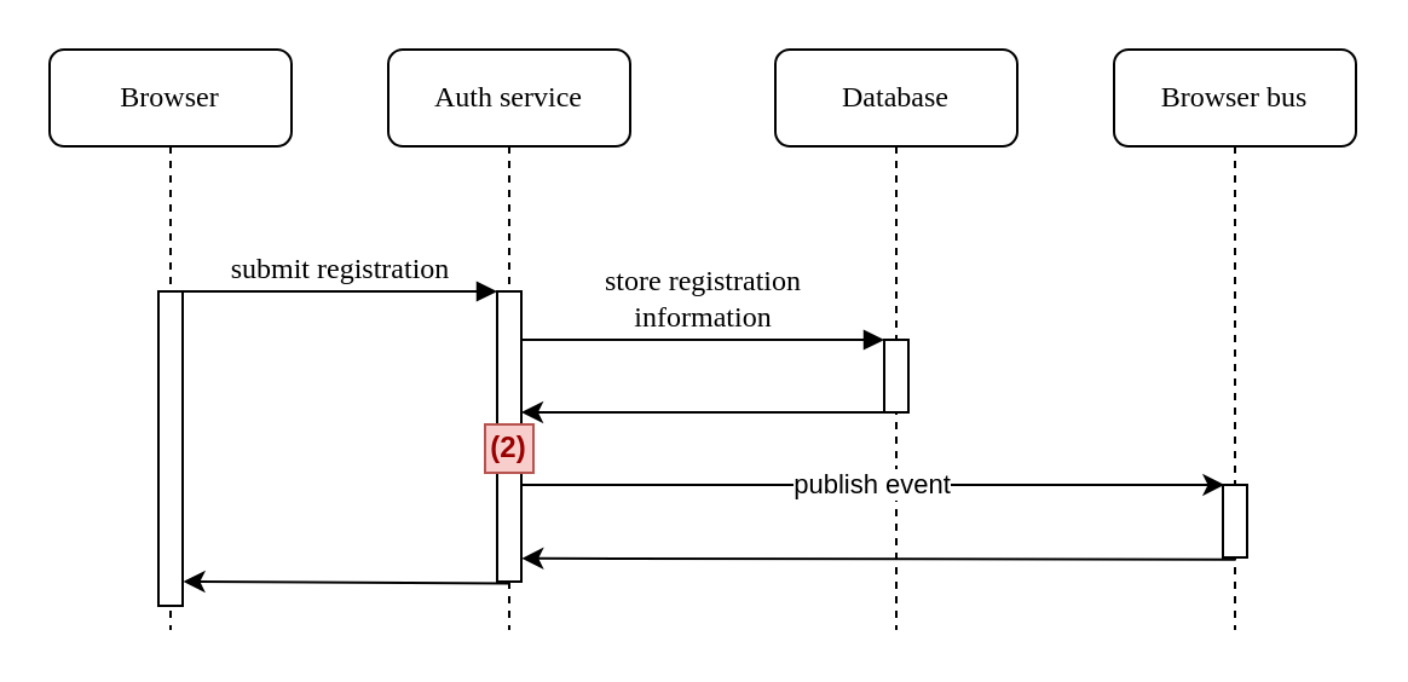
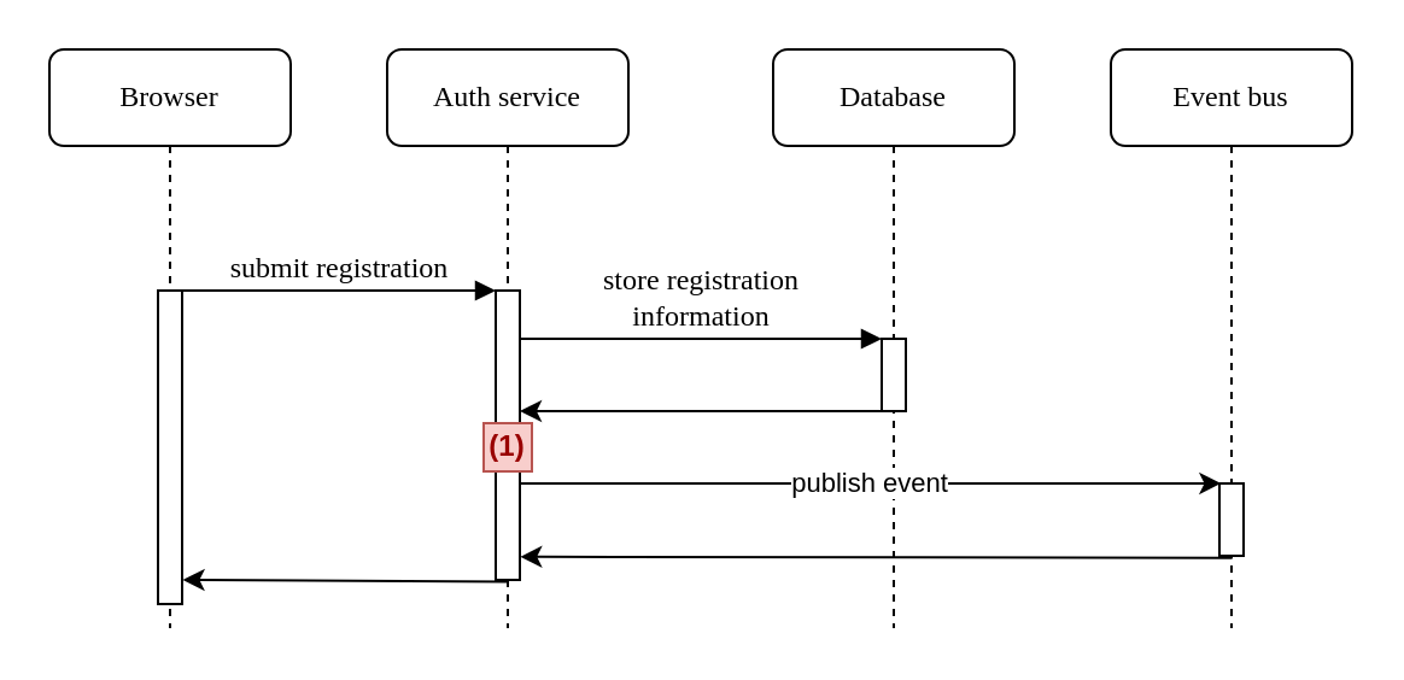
  <mxCell id="0" />
  <mxCell id="1" parent="0" />
  <mxCell id="2" value="Auth service" style="shape=umlLifeline;perimeter=lifelinePerimeter;whiteSpace=wrap;html=1;container=1;collapsible=0;recursiveResize=0;outlineConnect=0;rounded=1;shadow=0;comic=0;labelBackgroundColor=none;strokeWidth=1;fontFamily=Verdana;fontSize=12;align=center;" parent="1" vertex="1"><mxGeometry x="160" y="20" width="100" height="240" as="geometry" /></mxCell>
  <mxCell id="3" value="" style="html=1;points=[];perimeter=orthogonalPerimeter;rounded=0;shadow=0;comic=0;labelBackgroundColor=none;strokeWidth=1;fontFamily=Verdana;fontSize=12;align=center;" parent="2" vertex="1"><mxGeometry x="45" y="100" width="10" height="120" as="geometry" /></mxCell>
- <mxCell id="4" value="&lt;font color=&quot;#990000&quot;&gt;(2)&lt;/font&gt;" style="text;html=1;strokeColor=#b85450;fillColor=#f8cecc;align=center;verticalAlign=middle;whiteSpace=wrap;rounded=0;fontStyle=1" vertex="1" parent="2"><mxGeometry x="40" y="155" width="20" height="20" as="geometry" /></mxCell>
+ <mxCell id="4" value="&lt;font color=&quot;#990000&quot;&gt;(1)&lt;/font&gt;" style="text;html=1;strokeColor=#b85450;fillColor=#f8cecc;align=center;verticalAlign=middle;whiteSpace=wrap;rounded=0;fontStyle=1" vertex="1" parent="2"><mxGeometry x="40" y="155" width="20" height="20" as="geometry" /></mxCell>
  <mxCell id="5" value="Database" style="shape=umlLifeline;perimeter=lifelinePerimeter;whiteSpace=wrap;html=1;container=1;collapsible=0;recursiveResize=0;outlineConnect=0;rounded=1;shadow=0;comic=0;labelBackgroundColor=none;strokeWidth=1;fontFamily=Verdana;fontSize=12;align=center;" parent="1" vertex="1"><mxGeometry x="320" y="20" width="100" height="240" as="geometry" /></mxCell>
  <mxCell id="6" value="" style="html=1;points=[];perimeter=orthogonalPerimeter;rounded=0;shadow=0;comic=0;labelBackgroundColor=none;strokeWidth=1;fontFamily=Verdana;fontSize=12;align=center;" parent="5" vertex="1"><mxGeometry x="45" y="120" width="10" height="30" as="geometry" /></mxCell>
  <mxCell id="7" value="Browser" style="shape=umlLifeline;perimeter=lifelinePerimeter;whiteSpace=wrap;html=1;container=1;collapsible=0;recursiveResize=0;outlineConnect=0;rounded=1;shadow=0;comic=0;labelBackgroundColor=none;strokeWidth=1;fontFamily=Verdana;fontSize=12;align=center;" parent="1" vertex="1"><mxGeometry x="20" y="20" width="100" height="240" as="geometry" /></mxCell>
  <mxCell id="8" value="" style="html=1;points=[];perimeter=orthogonalPerimeter;rounded=0;shadow=0;comic=0;labelBackgroundColor=none;strokeWidth=1;fontFamily=Verdana;fontSize=12;align=center;" parent="7" vertex="1"><mxGeometry x="45" y="100" width="10" height="130" as="geometry" /></mxCell>
  <mxCell id="9" value="submit registration" style="html=1;verticalAlign=bottom;endArrow=block;entryX=0;entryY=0;labelBackgroundColor=none;fontFamily=Verdana;fontSize=12;edgeStyle=elbowEdgeStyle;elbow=vertical;" parent="1" source="8" target="3" edge="1"><mxGeometry relative="1" as="geometry"><mxPoint x="140" y="130" as="sourcePoint" /></mxGeometry></mxCell>
  <mxCell id="10" value="store registration&lt;br&gt;information" style="html=1;verticalAlign=bottom;endArrow=block;entryX=0;entryY=0;labelBackgroundColor=none;fontFamily=Verdana;fontSize=12;edgeStyle=elbowEdgeStyle;elbow=vertical;" parent="1" source="3" target="6" edge="1"><mxGeometry relative="1" as="geometry"><mxPoint x="290" y="140" as="sourcePoint" /></mxGeometry></mxCell>
- <mxCell id="11" value="Browser bus" style="shape=umlLifeline;perimeter=lifelinePerimeter;whiteSpace=wrap;html=1;container=1;collapsible=0;recursiveResize=0;outlineConnect=0;rounded=1;shadow=0;comic=0;labelBackgroundColor=none;strokeWidth=1;fontFamily=Verdana;fontSize=12;align=center;" vertex="1" parent="1"><mxGeometry x="460" y="20" width="100" height="240" as="geometry" /></mxCell>
+ <mxCell id="11" value="Event bus" style="shape=umlLifeline;perimeter=lifelinePerimeter;whiteSpace=wrap;html=1;container=1;collapsible=0;recursiveResize=0;outlineConnect=0;rounded=1;shadow=0;comic=0;labelBackgroundColor=none;strokeWidth=1;fontFamily=Verdana;fontSize=12;align=center;" vertex="1" parent="1"><mxGeometry x="460" y="20" width="100" height="240" as="geometry" /></mxCell>
  <mxCell id="12" value="" style="html=1;points=[];perimeter=orthogonalPerimeter;rounded=0;shadow=0;comic=0;labelBackgroundColor=none;strokeWidth=1;fontFamily=Verdana;fontSize=12;align=center;" vertex="1" parent="11"><mxGeometry x="45" y="180" width="10" height="30" as="geometry" /></mxCell>
  <mxCell id="13" value="" style="edgeStyle=orthogonalEdgeStyle;rounded=0;orthogonalLoop=1;jettySize=auto;html=1;" edge="1" parent="1"><mxGeometry relative="1" as="geometry"><mxPoint x="365" y="170" as="sourcePoint" /><mxPoint x="215" y="170" as="targetPoint" /><Array as="points"><mxPoint x="215" y="170" /></Array></mxGeometry></mxCell>
  <mxCell id="14" value="publish event" style="endArrow=classic;html=1;entryX=0.07;entryY=-0.001;entryDx=0;entryDy=0;entryPerimeter=0;" edge="1" parent="1" target="12"><mxGeometry width="50" height="50" relative="1" as="geometry"><mxPoint x="215" y="200" as="sourcePoint" /><mxPoint x="504" y="200" as="targetPoint" /></mxGeometry></mxCell>
  <mxCell id="15" value="" style="endArrow=classic;html=1;exitX=0.531;exitY=1.03;exitDx=0;exitDy=0;exitPerimeter=0;entryX=1.014;entryY=0.92;entryDx=0;entryDy=0;entryPerimeter=0;" edge="1" parent="1" source="12" target="3"><mxGeometry width="50" height="50" relative="1" as="geometry"><mxPoint x="290" y="290" as="sourcePoint" /><mxPoint x="217" y="230" as="targetPoint" /></mxGeometry></mxCell>
  <mxCell id="16" value="" style="endArrow=classic;html=1;exitX=0.467;exitY=1.006;exitDx=0;exitDy=0;exitPerimeter=0;entryX=1.026;entryY=0.923;entryDx=0;entryDy=0;entryPerimeter=0;" edge="1" parent="1" source="3" target="8"><mxGeometry width="50" height="50" relative="1" as="geometry"><mxPoint x="120" y="260" as="sourcePoint" /><mxPoint x="76" y="240" as="targetPoint" /></mxGeometry></mxCell>
